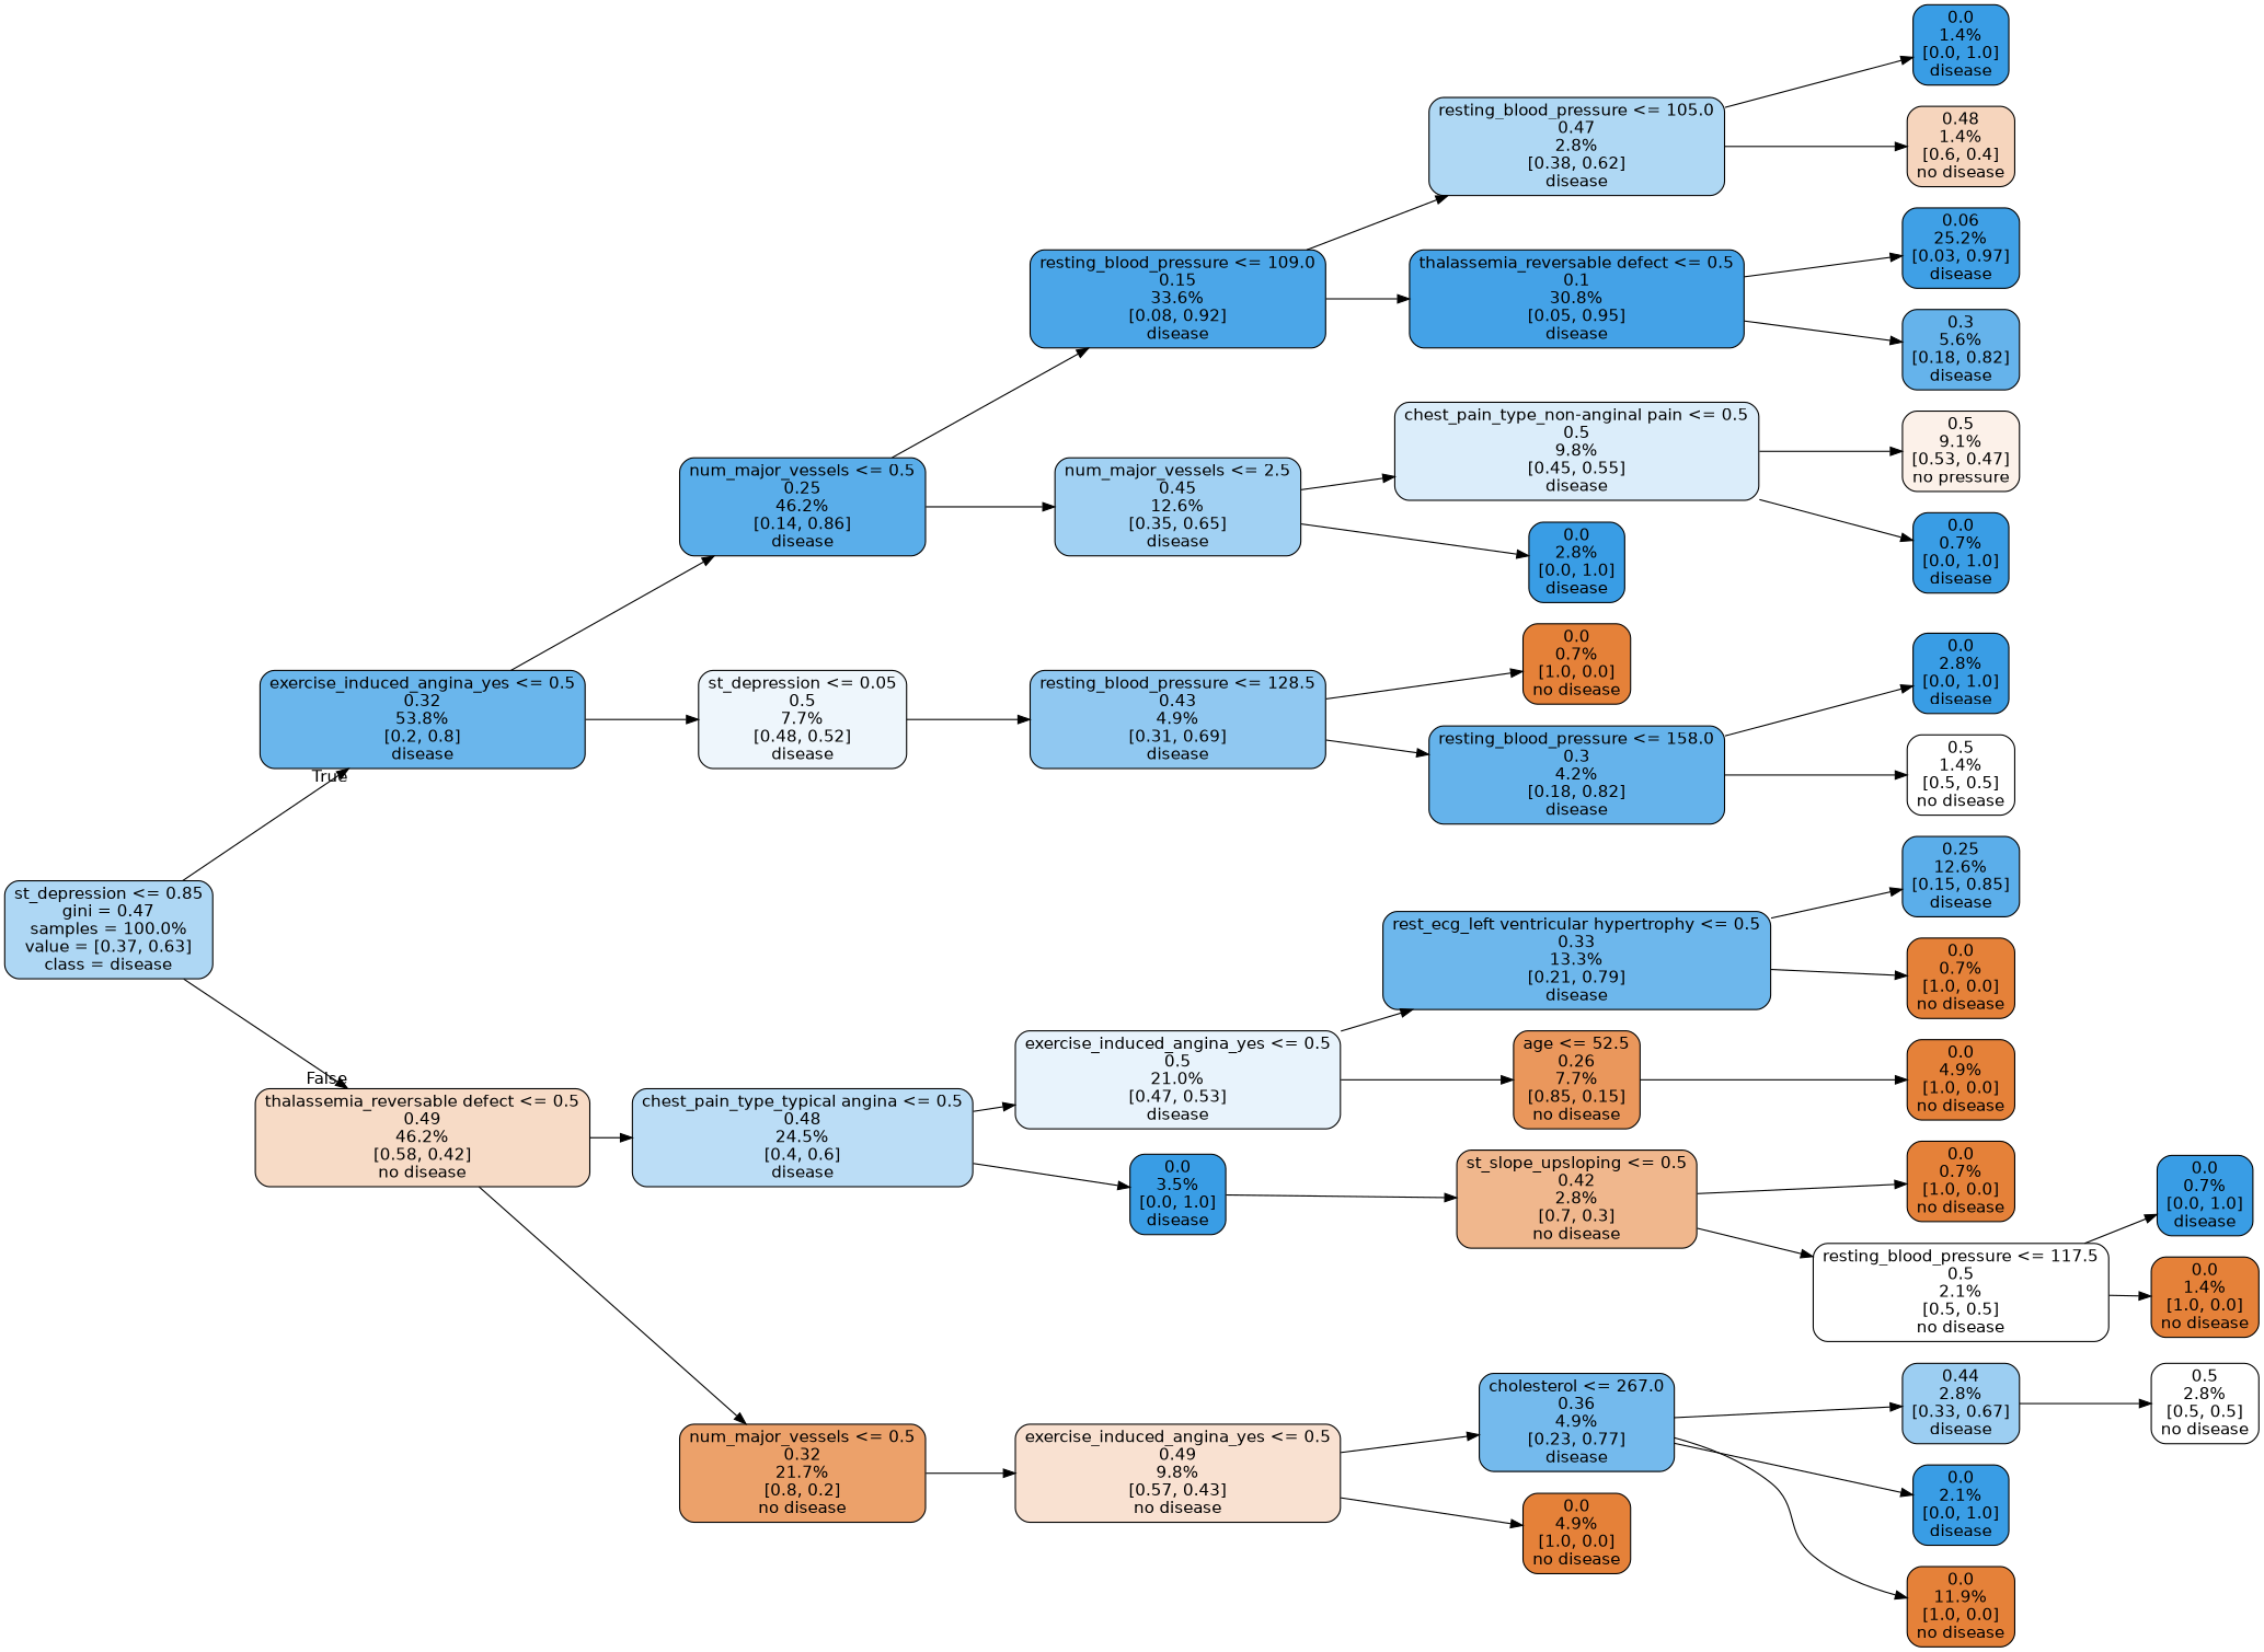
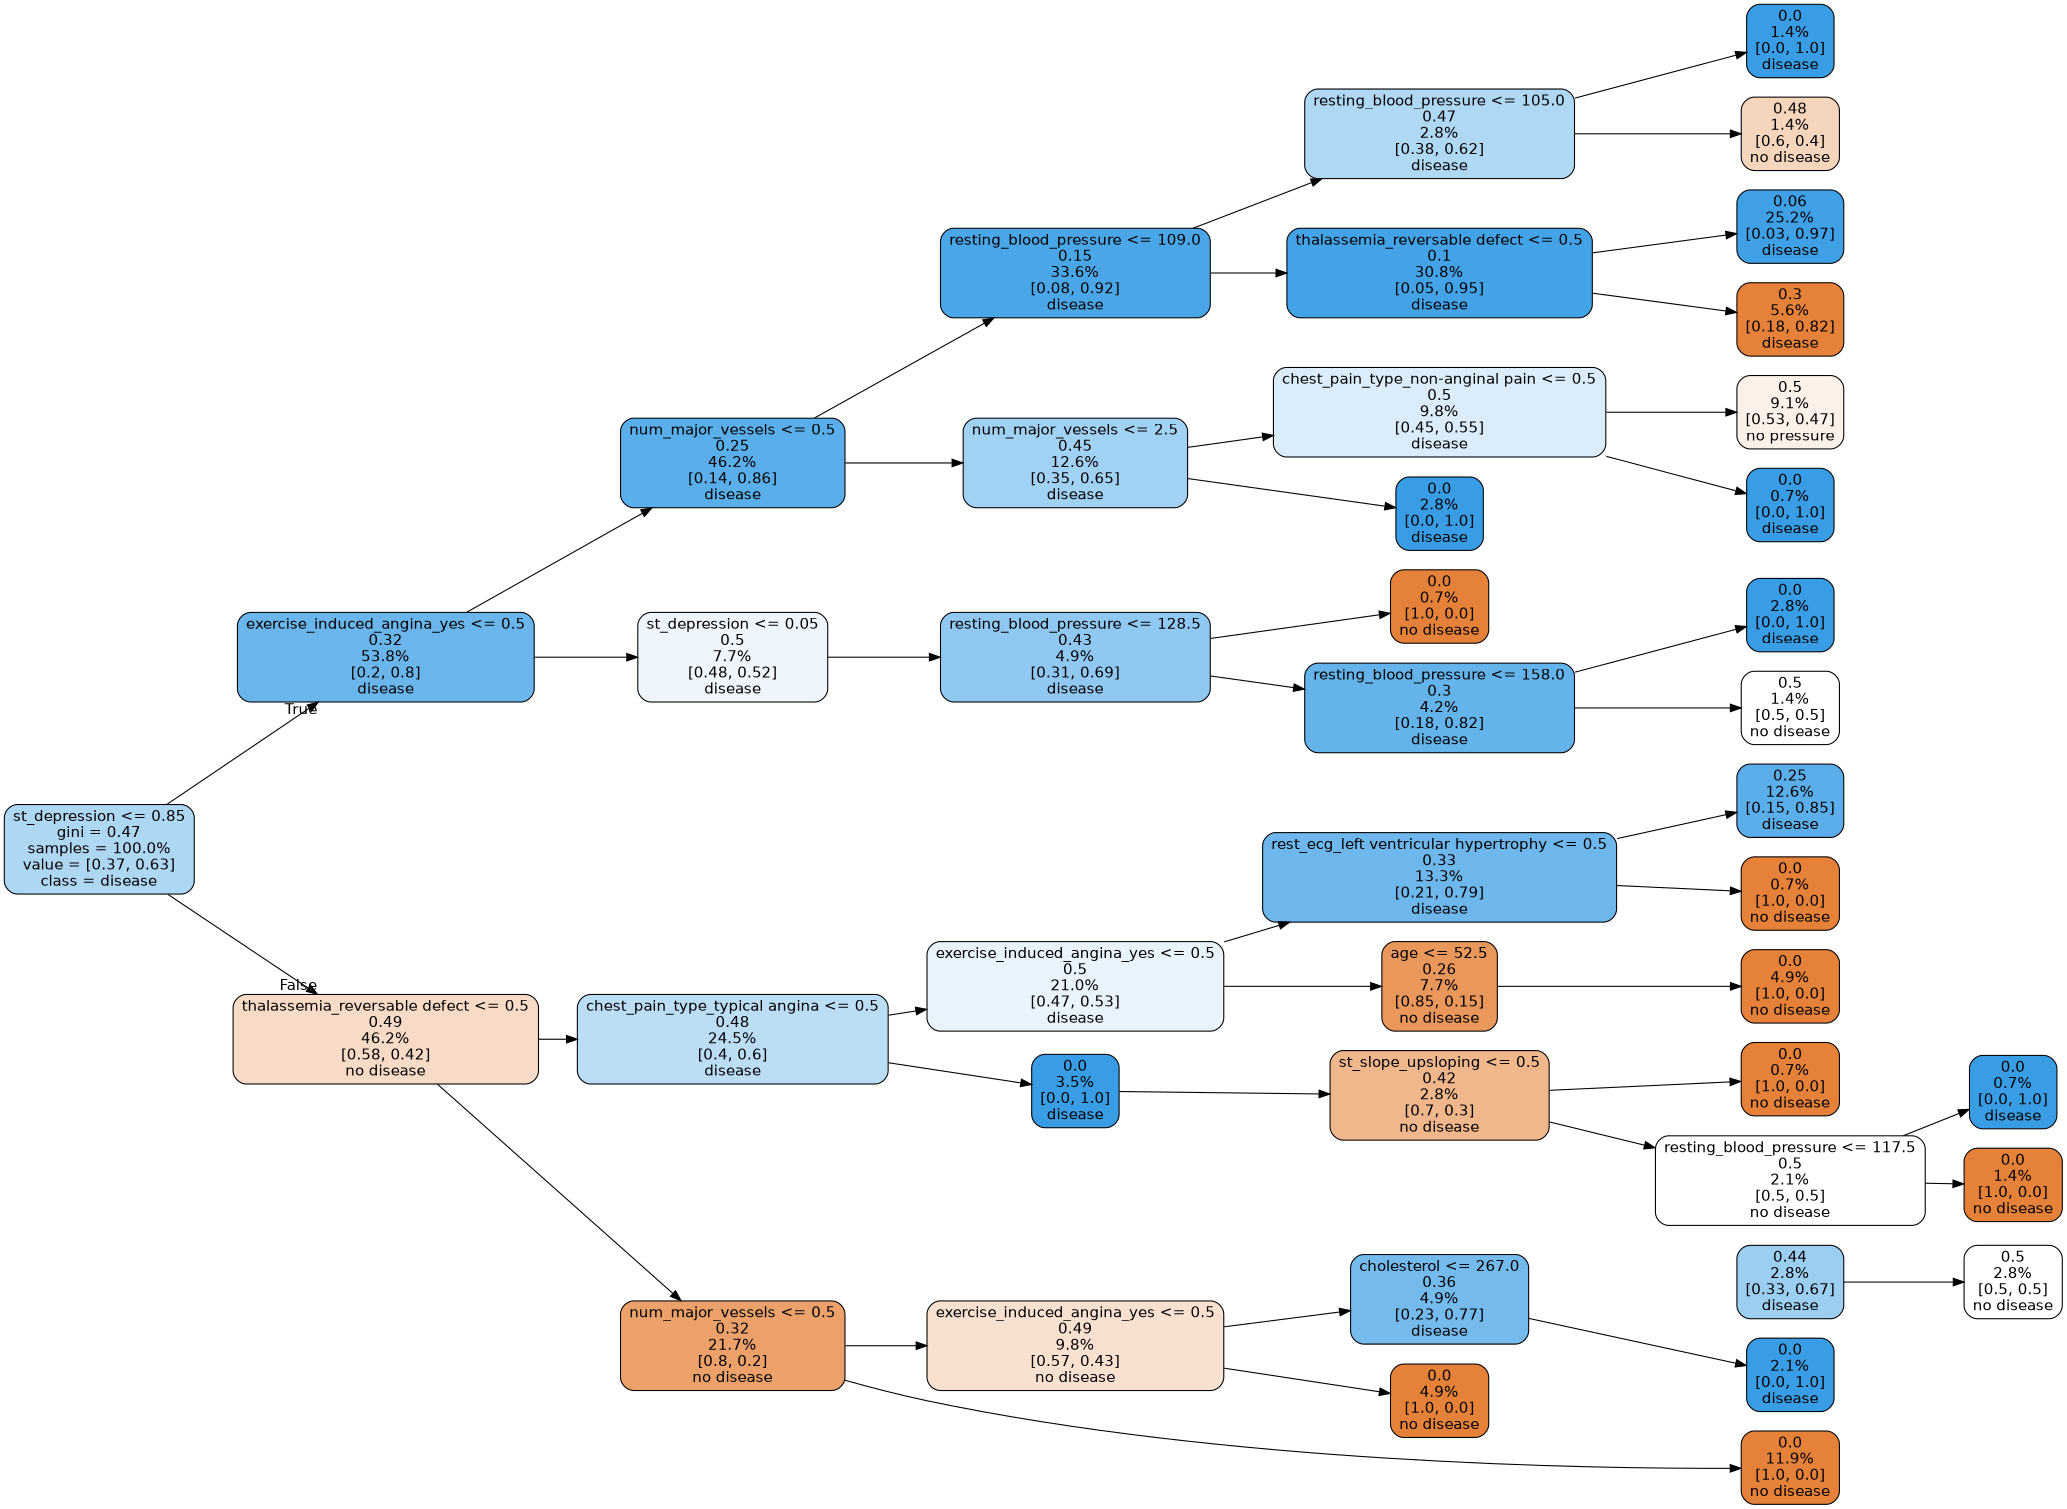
  digraph {
    rankdir=LR
    node [color=black fillcolor="#399de5ff" fontname=helvetica shape=box style="filled, rounded"]
    edge [fontname=helvetica]
    n1 [fillcolor="#399de568" label="st_depression <= 0.85\ngini = 0.47\nsamples = 100.0%\nvalue = [0.37, 0.63]\nclass = disease"]
    n2 [fillcolor="#399de5bf" label="exercise_induced_angina_yes <= 0.5\n0.32\n53.8%\n[0.2, 0.8]\ndisease"]
    n3 [fillcolor="#e5813949" label="thalassemia_reversable defect <= 0.5\n0.49\n46.2%\n[0.58, 0.42]\nno disease"]
    n4 [fillcolor="#399de5d4" label="num_major_vessels <= 0.5\n0.25\n46.2%\n[0.14, 0.86]\ndisease"]
    n5 [fillcolor="#399de515" label="st_depression <= 0.05\n0.5\n7.7%\n[0.48, 0.52]\ndisease"]
    n6 [fillcolor="#399de557" label="chest_pain_type_typical angina <= 0.5\n0.48\n24.5%\n[0.4, 0.6]\ndisease"]
    n7 [fillcolor="#e58139bf" label="num_major_vessels <= 0.5\n0.32\n21.7%\n[0.8, 0.2]\nno disease"]
    n8 [fillcolor="#399de5e8" label="resting_blood_pressure <= 109.0\n0.15\n33.6%\n[0.08, 0.92]\ndisease"]
    n9 [fillcolor="#399de578" label="num_major_vessels <= 2.5\n0.45\n12.6%\n[0.35, 0.65]\ndisease"]
    n10 [fillcolor="#399de58e" label="resting_blood_pressure <= 128.5\n0.43\n4.9%\n[0.31, 0.69]\ndisease"]
    n11 [fillcolor="#399de566" label="resting_blood_pressure <= 105.0\n0.47\n2.8%\n[0.38, 0.62]\ndisease"]
    n12 [fillcolor="#399de5f1" label="thalassemia_reversable defect <= 0.5\n0.1\n30.8%\n[0.05, 0.95]\ndisease"]
    n13 [fillcolor="#399de52e" label="chest_pain_type_non-anginal pain <= 0.5\n0.5\n9.8%\n[0.45, 0.55]\ndisease"]
    n14 [label="0.0\n2.8%\n[0.0, 1.0]\ndisease"]
    n15 [label="0.0\n1.4%\n[0.0, 1.0]\ndisease"]
    n16 [fillcolor="#e5813955" label="0.48\n1.4%\n[0.6, 0.4]\nno disease"]
    n17 [fillcolor="#399de5f7" label="0.06\n25.2%\n[0.03, 0.97]\ndisease"]
-   n18 [fillcolor="#399de5c6" label="0.3\n5.6%\n[0.18, 0.82]\ndisease"]
+   n18 [fillcolor="#e58139ff" label="0.3\n5.6%\n[0.18, 0.82]\ndisease"]
    n19 [fillcolor="#e581391c" label="0.5\n9.1%\n[0.53, 0.47]\nno pressure"]
    n20 [label="0.0\n0.7%\n[0.0, 1.0]\ndisease"]
    n21 [fillcolor="#e58139ff" label="0.0\n0.7%\n[1.0, 0.0]\nno disease"]
    n22 [fillcolor="#399de5c6" label="resting_blood_pressure <= 158.0\n0.3\n4.2%\n[0.18, 0.82]\ndisease"]
    n23 [fillcolor="#e5813992" label="st_slope_upsloping <= 0.5\n0.42\n2.8%\n[0.7, 0.3]\nno disease"]
    n24 [fillcolor="#e58139ff" label="0.0\n0.7%\n[1.0, 0.0]\nno disease"]
    n25 [fillcolor="#e5813900" label="resting_blood_pressure <= 117.5\n0.5\n2.1%\n[0.5, 0.5]\nno disease"]
    n26 [label="0.0\n2.8%\n[0.0, 1.0]\ndisease"]
    n27 [fillcolor="#e5813900" label="0.5\n1.4%\n[0.5, 0.5]\nno disease"]
    n28 [label="0.0\n0.7%\n[0.0, 1.0]\ndisease"]
    n29 [fillcolor="#e58139ff" label="0.0\n1.4%\n[1.0, 0.0]\nno disease"]
    n30 [fillcolor="#399de51d" label="exercise_induced_angina_yes <= 0.5\n0.5\n21.0%\n[0.47, 0.53]\ndisease"]
    n31 [label="0.0\n3.5%\n[0.0, 1.0]\ndisease"]
    n32 [fillcolor="#e581393b" label="exercise_induced_angina_yes <= 0.5\n0.49\n9.8%\n[0.57, 0.43]\nno disease"]
    n33 [fillcolor="#e58139ff" label="0.0\n11.9%\n[1.0, 0.0]\nno disease"]
    n34 [fillcolor="#399de5bc" label="rest_ecg_left ventricular hypertrophy <= 0.5\n0.33\n13.3%\n[0.21, 0.79]\ndisease"]
    n35 [fillcolor="#e58139d2" label="age <= 52.5\n0.26\n7.7%\n[0.85, 0.15]\nno disease"]
    n36 [fillcolor="#399de5d3" label="0.25\n12.6%\n[0.15, 0.85]\ndisease"]
    n37 [fillcolor="#e58139ff" label="0.0\n0.7%\n[1.0, 0.0]\nno disease"]
    n38 [fillcolor="#e58139ff" label="0.0\n4.9%\n[1.0, 0.0]\nno disease"]
    n39 [fillcolor="#e5813900" label="0.5\n2.8%\n[0.5, 0.5]\nno disease"]
    n40 [fillcolor="#399de5b3" label="cholesterol <= 267.0\n0.36\n4.9%\n[0.23, 0.77]\ndisease"]
    n41 [fillcolor="#e58139ff" label="0.0\n4.9%\n[1.0, 0.0]\nno disease"]
    n42 [fillcolor="#399de57f" label="0.44\n2.8%\n[0.33, 0.67]\ndisease"]
    n43 [label="0.0\n2.1%\n[0.0, 1.0]\ndisease"]
    n1 -> n2 [headlabel=True labelangle=45 labeldistance=2.5]
    n1 -> n3 [headlabel=False labelangle=-45 labeldistance=2.5]
    n2 -> n4
    n2 -> n5
    n3 -> n6
    n3 -> n7
    n4 -> n8
    n4 -> n9
    n5 -> n10
    n6 -> n30
    n6 -> n31
    n7 -> n32
-   n40 -> n33
+   n7 -> n33
    n8 -> n11
    n8 -> n12
    n9 -> n13
    n9 -> n14
    n10 -> n21
    n10 -> n22
    n11 -> n15
    n11 -> n16
    n12 -> n17
    n12 -> n18
    n13 -> n19
    n13 -> n20
    n22 -> n26
    n22 -> n27
    n23 -> n24
    n23 -> n25
    n25 -> n28
    n25 -> n29
    n30 -> n34
    n30 -> n35
    n31 -> n23
    n32 -> n40
    n32 -> n41
    n34 -> n36
    n34 -> n37
    n35 -> n38
-   n40 -> n42
    n40 -> n43
    n42 -> n39
  }
